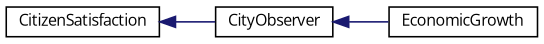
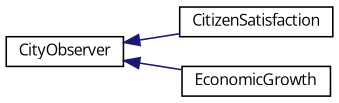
  digraph {
    fontname="Open Sans"
    rankdir=LR
    node [color=black fillcolor=white fontname="Open Sans" fontsize=10 shape=record style=filled]
    edge [color=midnightblue dir=back fontname="Open Sans" fontsize=10 labelfontname=Helvetica labelfontsize=10 style=solid]
    n1 [height=0.2 label=CityObserver width=0.4]
    n2 [height=0.2 label=CitizenSatisfaction width=0.4]
    n3 [height=0.2 label=EconomicGrowth width=0.4]
-   n2 -> n1
+   n1 -> n2
    n1 -> n3
  }
